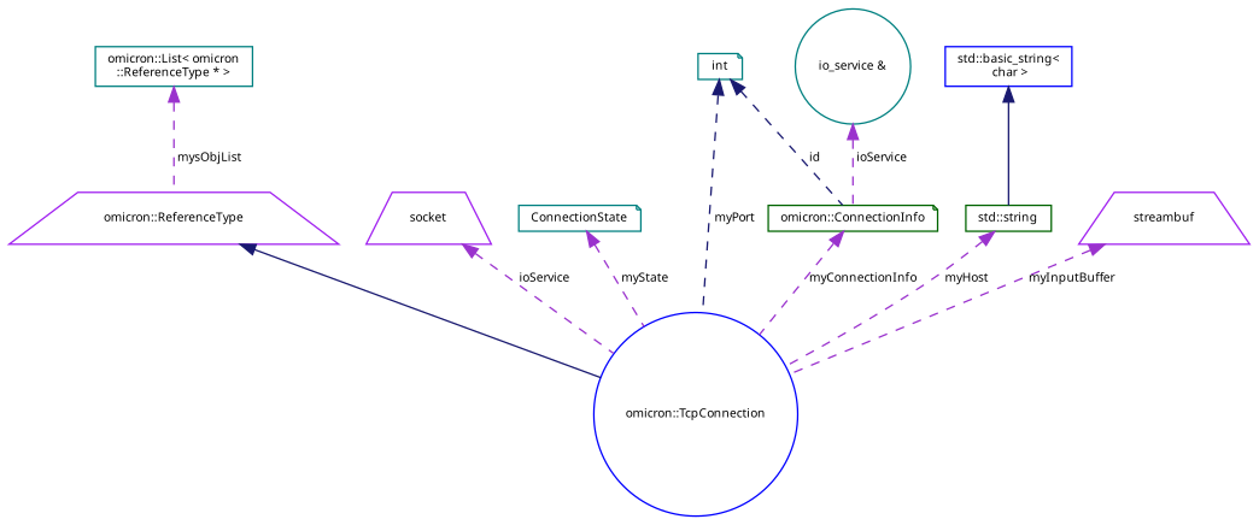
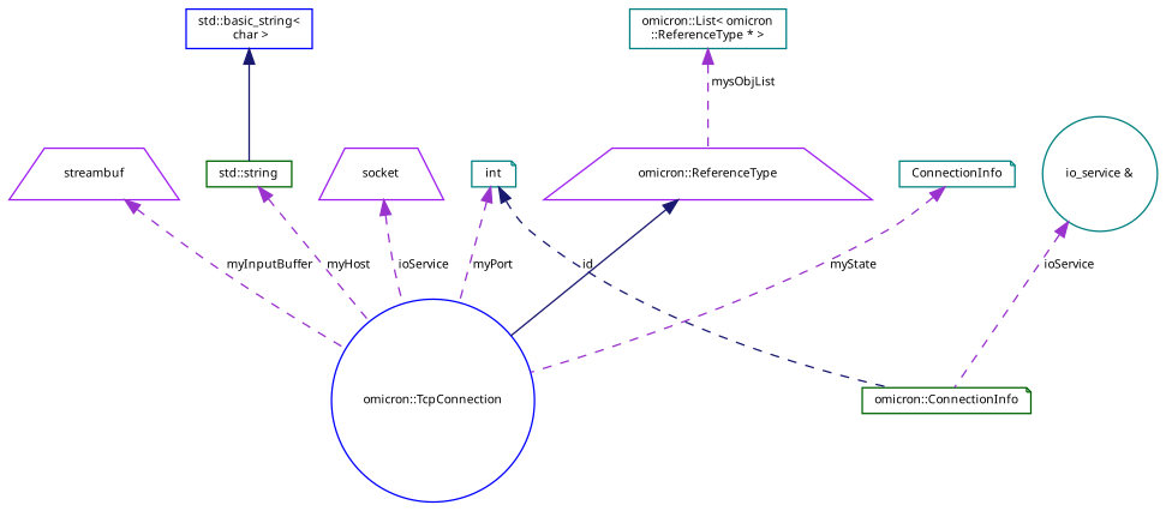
  digraph {
    rankdir=TB
    node [color=teal fontname="FreeSans.ttf" fontsize=8 shape=trapezium]
    edge [color=darkorchid3 dir=back fontname="FreeSans.ttf" fontsize=8 labelfontname="FreeSans.ttf" labelfontsize=8 style=dashed]
    n1 [color=blue height=0.2 label="omicron::TcpConnection" shape=circle width=0.4]
    n2 [color=purple height=0.2 label="omicron::ReferenceType" width=0.4]
    n3 [height=0.2 label="omicron::List\< omicron\l::ReferenceType * \>" shape=box width=0.4]
    n4 [color=purple height=0.2 label=socket width=0.4]
-   n5 [height=0.2 label=ConnectionState shape=note width=0.4]
+   n5 [height=0.2 label=ConnectionInfo shape=note width=0.4]
    n6 [color=darkgreen height=0.2 label="omicron::ConnectionInfo" shape=note width=0.4]
    n7 [height=0.2 label=int shape=note width=0.4]
    n8 [height=0.2 label="io_service &" shape=circle width=0.4]
    n9 [color=darkgreen height=0.2 label="std::string" shape=box width=0.4]
    n10 [color=blue height=0.2 label="std::basic_string\<\l char \>" shape=box width=0.4]
    n11 [color=purple height=0.2 label=streambuf width=0.4]
    n2 -> n1 [color=midnightblue style=solid]
    n3 -> n2 [label=" mysObjList"]
    n4 -> n1 [label=" ioService"]
    n5 -> n1 [label=" myState"]
-   n6 -> n1 [label=" myConnectionInfo"]
-   n7 -> n1 [color=midnightblue label=" myPort"]
+   n7 -> n1 [label=" myPort"]
    n7 -> n6 [color=midnightblue label=" id"]
    n8 -> n6 [label=" ioService"]
    n9 -> n1 [label=" myHost"]
    n10 -> n9 [color=midnightblue style=solid]
    n11 -> n1 [label=" myInputBuffer"]
  }
